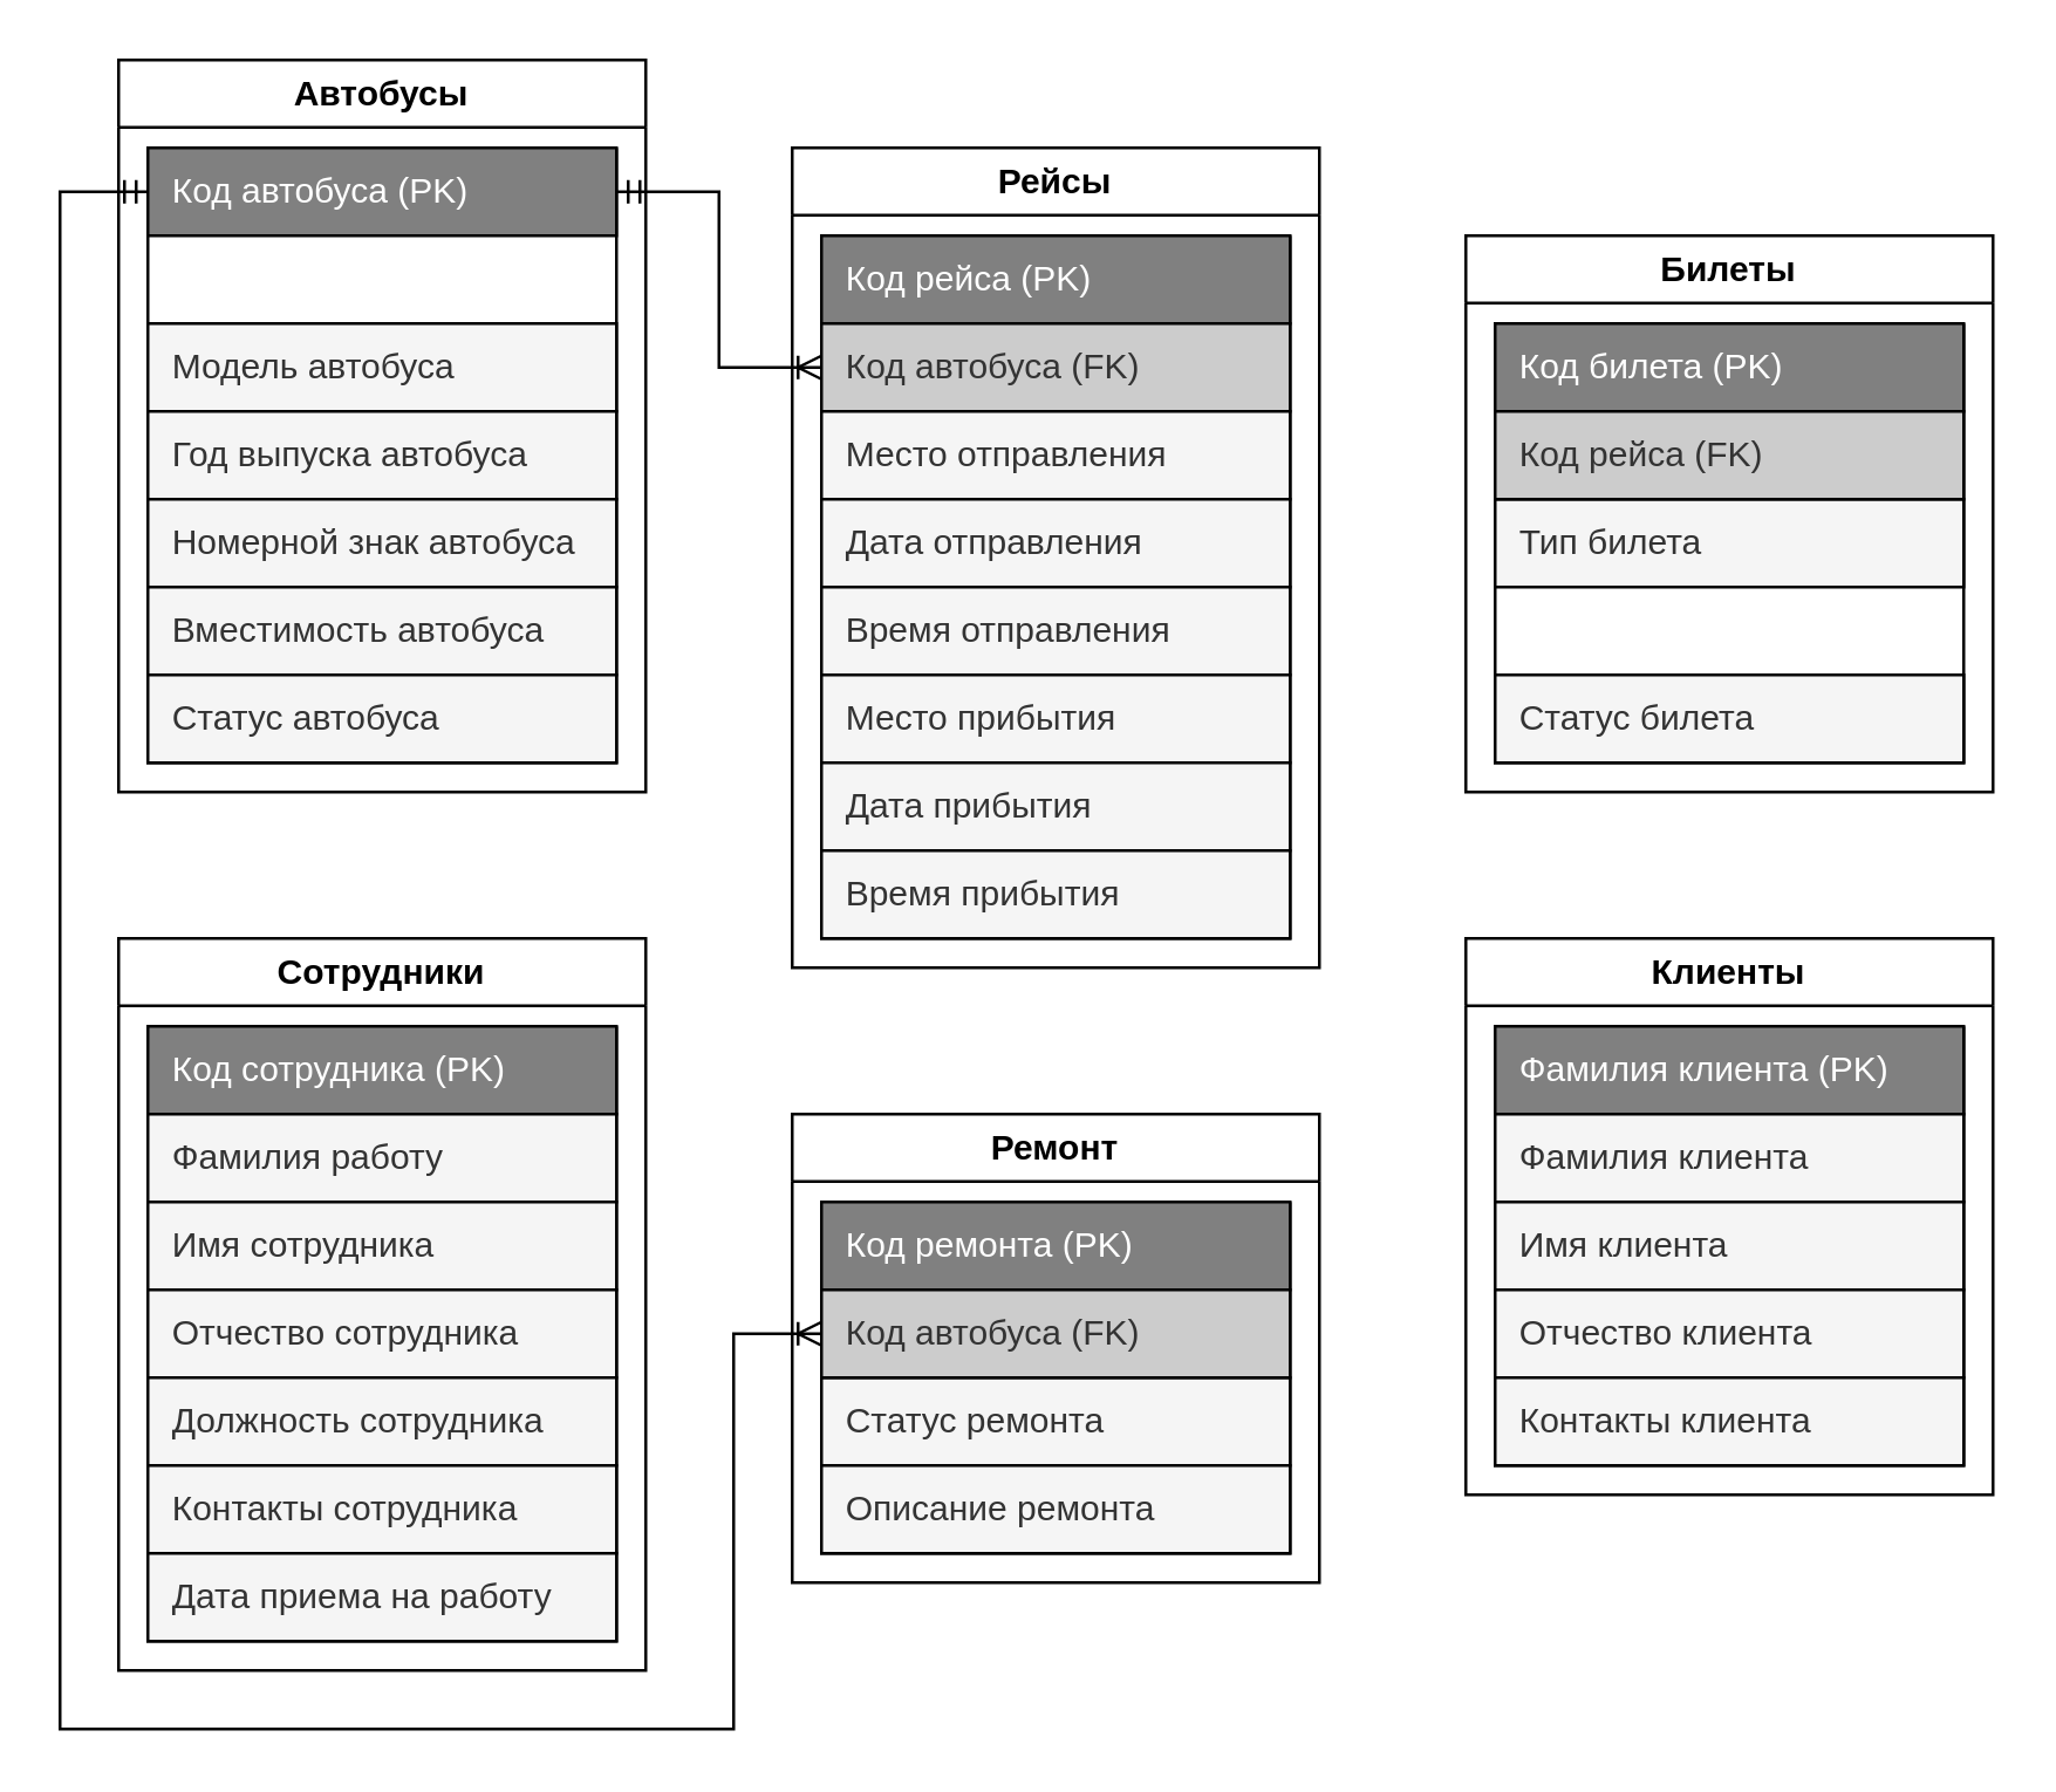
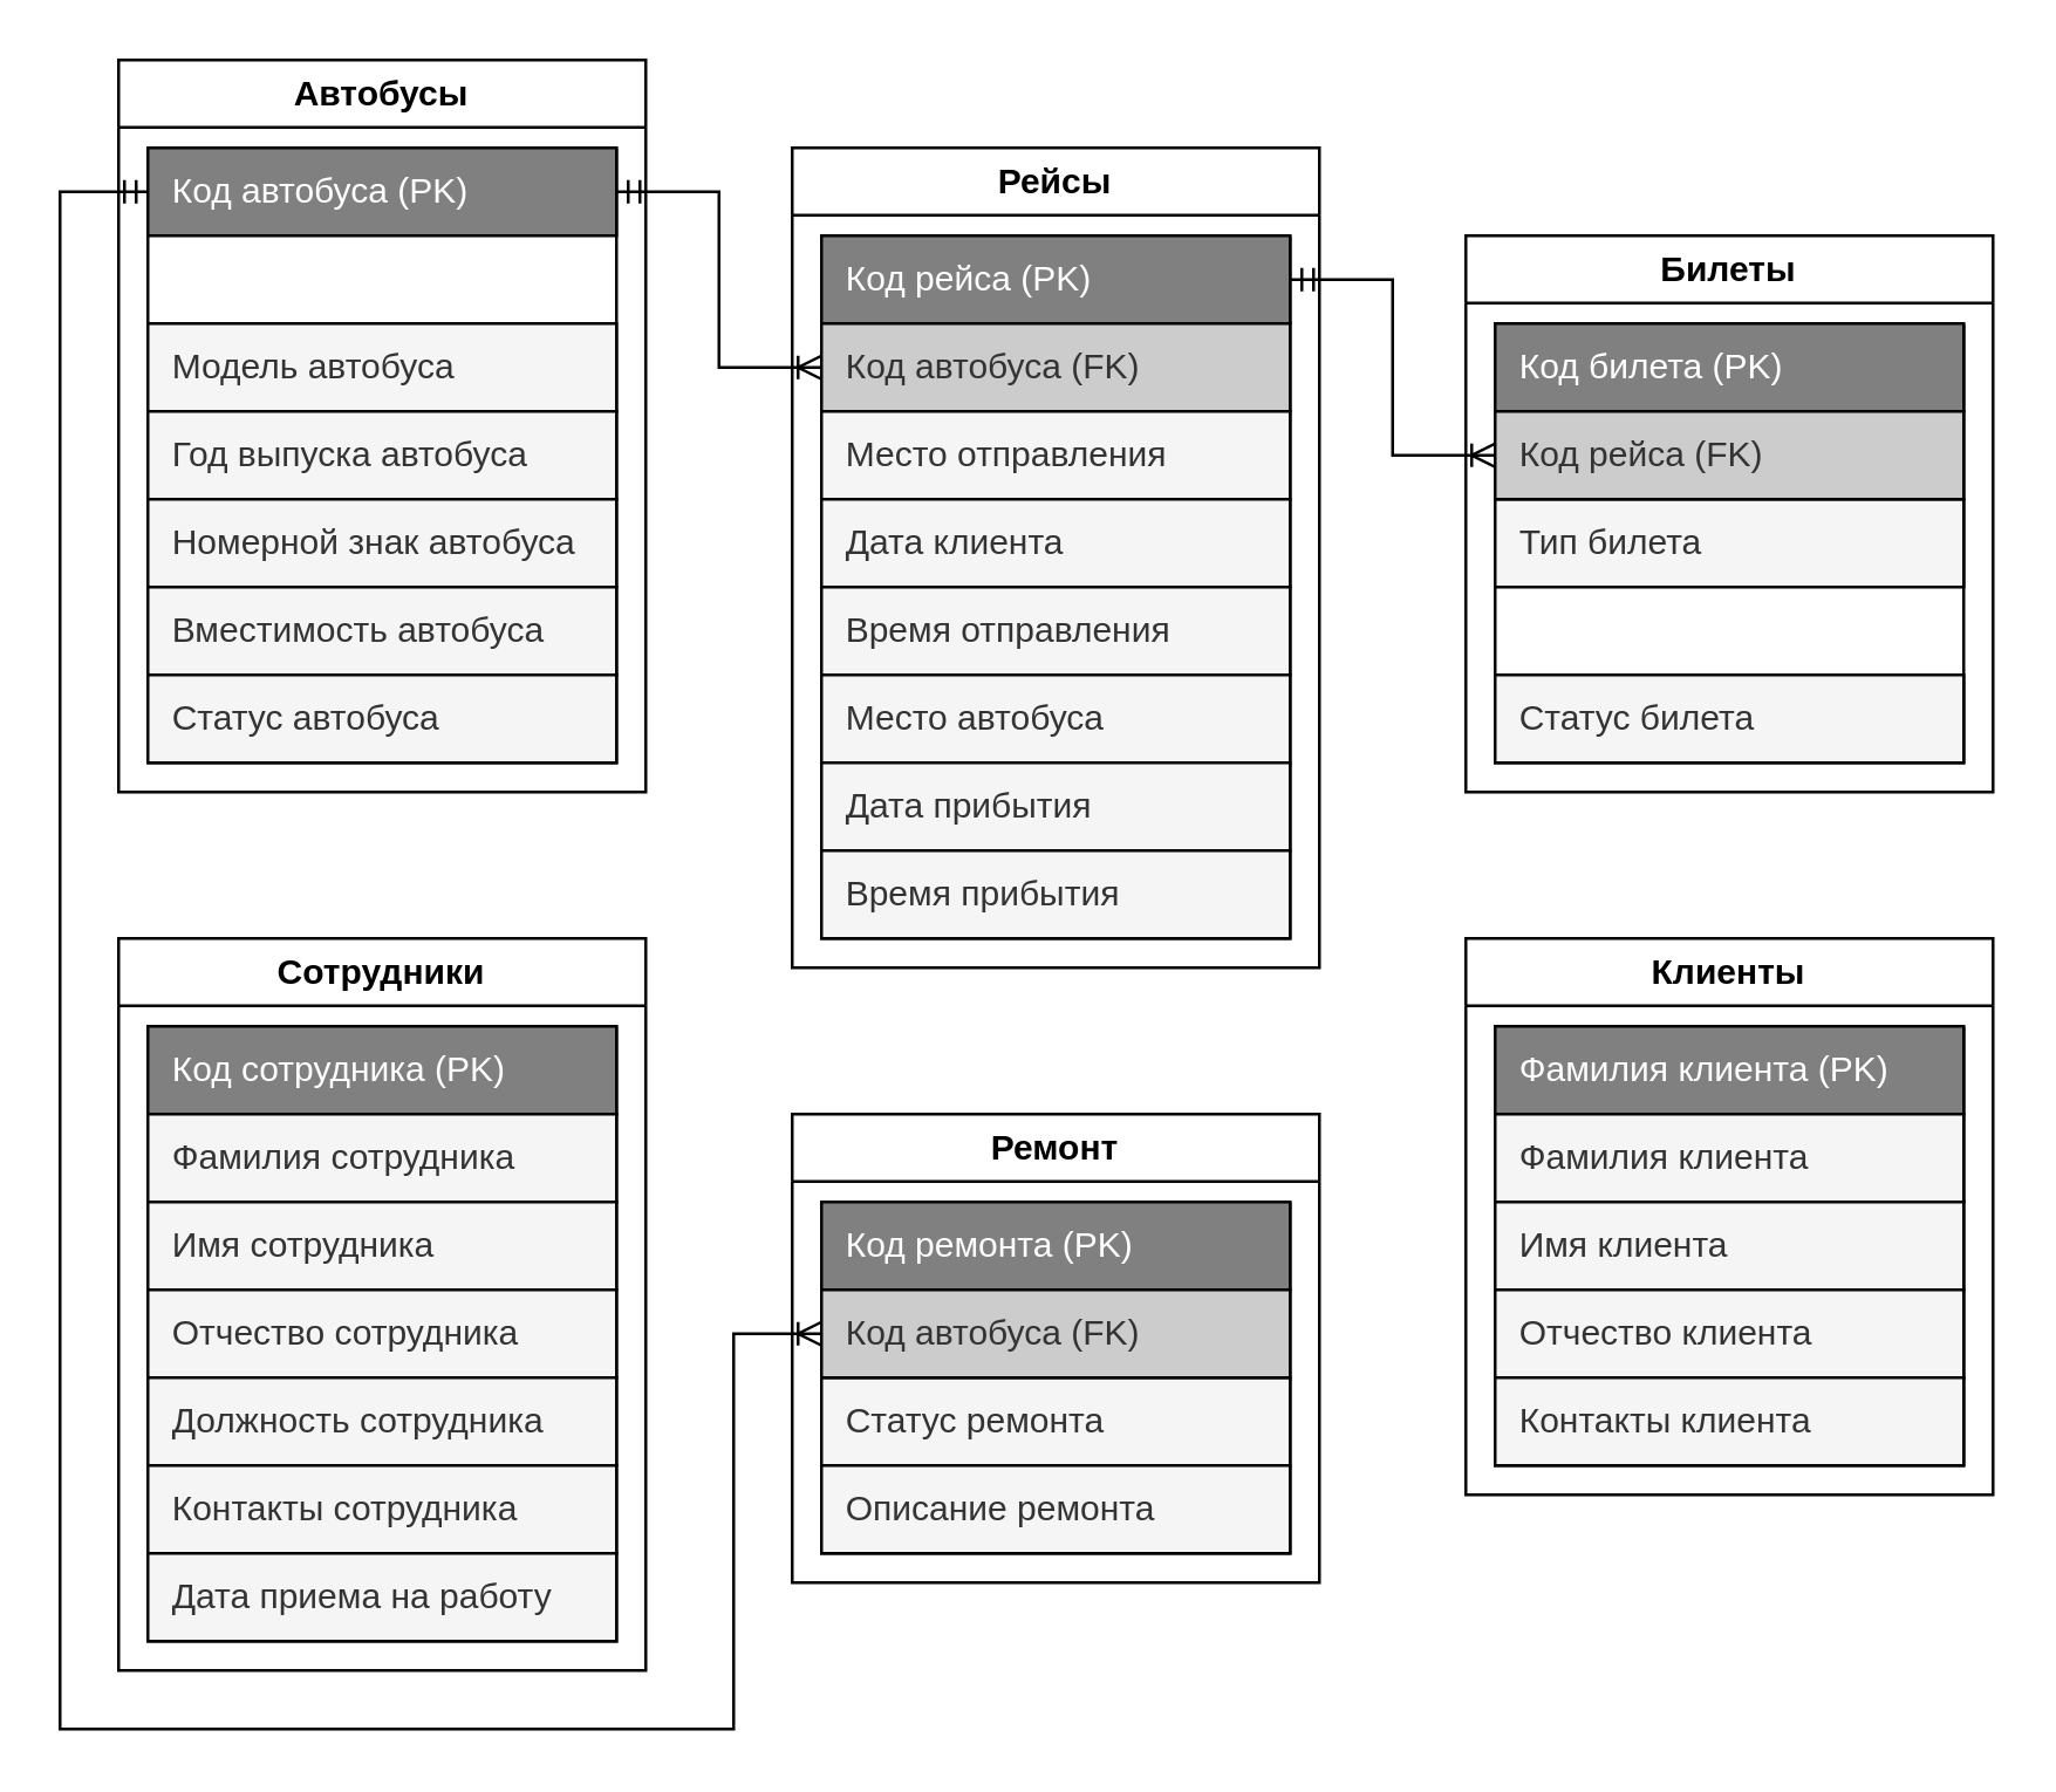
  <mxCell id="0" />
  <mxCell id="1" parent="0" />
  <mxCell id="2" value="Автобусы" style="swimlane;whiteSpace=wrap;html=1;" vertex="1" parent="1"><mxGeometry x="40" y="20" width="180" height="250" as="geometry" /></mxCell>
  <mxCell id="3" value="" style="swimlane;startSize=0;" vertex="1" parent="2"><mxGeometry x="10" y="30" width="160" height="210" as="geometry" /></mxCell>
  <mxCell id="4" value="&amp;nbsp; Код автобуса (PK)" style="text;html=1;align=left;verticalAlign=middle;whiteSpace=wrap;rounded=0;fillColor=#808080;fontColor=#ffffff;strokeColor=#000000;" vertex="1" parent="3"><mxGeometry width="160" height="30" as="geometry" /></mxCell>
  <mxCell id="5" value="&amp;nbsp; Модель автобуса" style="text;html=1;align=left;verticalAlign=middle;whiteSpace=wrap;rounded=0;fillColor=#f5f5f5;fontColor=#333333;strokeColor=#000000;" vertex="1" parent="3"><mxGeometry y="60" width="160" height="30" as="geometry" /></mxCell>
  <mxCell id="6" value="&amp;nbsp; Год выпуска автобуса" style="text;html=1;align=left;verticalAlign=middle;whiteSpace=wrap;rounded=0;fillColor=#f5f5f5;fontColor=#333333;strokeColor=#000000;" vertex="1" parent="3"><mxGeometry y="90" width="160" height="30" as="geometry" /></mxCell>
  <mxCell id="7" value="&amp;nbsp; Номерной знак автобуса" style="text;html=1;align=left;verticalAlign=middle;whiteSpace=wrap;rounded=0;fillColor=#f5f5f5;fontColor=#333333;strokeColor=#000000;" vertex="1" parent="3"><mxGeometry y="120" width="160" height="30" as="geometry" /></mxCell>
  <mxCell id="8" value="&amp;nbsp; Вместимость автобуса" style="text;html=1;align=left;verticalAlign=middle;whiteSpace=wrap;rounded=0;fillColor=#f5f5f5;fontColor=#333333;strokeColor=#000000;" vertex="1" parent="3"><mxGeometry y="150" width="160" height="30" as="geometry" /></mxCell>
  <mxCell id="9" value="&amp;nbsp; Статус автобуса" style="text;html=1;align=left;verticalAlign=middle;whiteSpace=wrap;rounded=0;fillColor=#f5f5f5;fontColor=#333333;strokeColor=#000000;" vertex="1" parent="3"><mxGeometry y="180" width="160" height="30" as="geometry" /></mxCell>
  <mxCell id="10" value="Сотрудники" style="swimlane;whiteSpace=wrap;html=1;" vertex="1" parent="1"><mxGeometry x="40" y="320" width="180" height="250" as="geometry" /></mxCell>
  <mxCell id="11" value="" style="swimlane;startSize=0;" vertex="1" parent="10"><mxGeometry x="10" y="30" width="160" height="210" as="geometry" /></mxCell>
  <mxCell id="12" value="&amp;nbsp; Код сотрудника (PK)" style="text;html=1;align=left;verticalAlign=middle;whiteSpace=wrap;rounded=0;fillColor=#808080;fontColor=#ffffff;strokeColor=#000000;" vertex="1" parent="11"><mxGeometry width="160" height="30" as="geometry" /></mxCell>
- <mxCell id="13" value="&amp;nbsp; Фамилия работу" style="text;html=1;align=left;verticalAlign=middle;whiteSpace=wrap;rounded=0;fillColor=#f5f5f5;fontColor=#333333;strokeColor=#000000;" vertex="1" parent="11"><mxGeometry y="30" width="160" height="30" as="geometry" /></mxCell>
+ <mxCell id="13" value="&amp;nbsp; Фамилия сотрудника" style="text;html=1;align=left;verticalAlign=middle;whiteSpace=wrap;rounded=0;fillColor=#f5f5f5;fontColor=#333333;strokeColor=#000000;" vertex="1" parent="11"><mxGeometry y="30" width="160" height="30" as="geometry" /></mxCell>
  <mxCell id="14" value="&amp;nbsp; Имя сотрудника" style="text;html=1;align=left;verticalAlign=middle;whiteSpace=wrap;rounded=0;fillColor=#f5f5f5;fontColor=#333333;strokeColor=#000000;" vertex="1" parent="11"><mxGeometry y="60" width="160" height="30" as="geometry" /></mxCell>
  <mxCell id="15" value="&amp;nbsp; Отчество сотрудника" style="text;html=1;align=left;verticalAlign=middle;whiteSpace=wrap;rounded=0;fillColor=#f5f5f5;fontColor=#333333;strokeColor=#000000;" vertex="1" parent="11"><mxGeometry y="90" width="160" height="30" as="geometry" /></mxCell>
  <mxCell id="16" value="&amp;nbsp; Должность сотрудника" style="text;html=1;align=left;verticalAlign=middle;whiteSpace=wrap;rounded=0;fillColor=#f5f5f5;fontColor=#333333;strokeColor=#000000;" vertex="1" parent="11"><mxGeometry y="120" width="160" height="30" as="geometry" /></mxCell>
  <mxCell id="17" value="&amp;nbsp; Контакты сотрудника" style="text;html=1;align=left;verticalAlign=middle;whiteSpace=wrap;rounded=0;fillColor=#f5f5f5;fontColor=#333333;strokeColor=#000000;" vertex="1" parent="11"><mxGeometry y="150" width="160" height="30" as="geometry" /></mxCell>
  <mxCell id="18" value="&amp;nbsp; Дата приема на работу" style="text;html=1;align=left;verticalAlign=middle;whiteSpace=wrap;rounded=0;fillColor=#f5f5f5;fontColor=#333333;strokeColor=#000000;" vertex="1" parent="11"><mxGeometry y="180" width="160" height="30" as="geometry" /></mxCell>
  <mxCell id="19" value="Рейсы" style="swimlane;whiteSpace=wrap;html=1;" vertex="1" parent="1"><mxGeometry x="270" y="50" width="180" height="280" as="geometry" /></mxCell>
  <mxCell id="20" value="" style="swimlane;startSize=0;" vertex="1" parent="19"><mxGeometry x="10" y="30" width="160" height="240" as="geometry" /></mxCell>
  <mxCell id="21" value="&amp;nbsp; Код рейса (PK)" style="text;html=1;align=left;verticalAlign=middle;whiteSpace=wrap;rounded=0;fillColor=#808080;fontColor=#ffffff;strokeColor=#000000;" vertex="1" parent="20"><mxGeometry width="160" height="30" as="geometry" /></mxCell>
  <mxCell id="22" value="&amp;nbsp; Код автобуса (FK)" style="text;html=1;align=left;verticalAlign=middle;whiteSpace=wrap;rounded=0;fillColor=#CCCCCC;fontColor=#333333;strokeColor=#000000;" vertex="1" parent="20"><mxGeometry y="30" width="160" height="30" as="geometry" /></mxCell>
  <mxCell id="23" value="&amp;nbsp; Место отправления" style="text;html=1;align=left;verticalAlign=middle;whiteSpace=wrap;rounded=0;fillColor=#f5f5f5;fontColor=#333333;strokeColor=#000000;" vertex="1" parent="20"><mxGeometry y="60" width="160" height="30" as="geometry" /></mxCell>
- <mxCell id="24" value="&amp;nbsp; Дата отправления" style="text;html=1;align=left;verticalAlign=middle;whiteSpace=wrap;rounded=0;fillColor=#f5f5f5;fontColor=#333333;strokeColor=#000000;" vertex="1" parent="20"><mxGeometry y="90" width="160" height="30" as="geometry" /></mxCell>
+ <mxCell id="24" value="&amp;nbsp; Дата клиента" style="text;html=1;align=left;verticalAlign=middle;whiteSpace=wrap;rounded=0;fillColor=#f5f5f5;fontColor=#333333;strokeColor=#000000;" vertex="1" parent="20"><mxGeometry y="90" width="160" height="30" as="geometry" /></mxCell>
  <mxCell id="25" value="&amp;nbsp; Время отправления" style="text;html=1;align=left;verticalAlign=middle;whiteSpace=wrap;rounded=0;fillColor=#f5f5f5;fontColor=#333333;strokeColor=#000000;" vertex="1" parent="20"><mxGeometry y="120" width="160" height="30" as="geometry" /></mxCell>
- <mxCell id="26" value="&amp;nbsp; Место прибытия" style="text;html=1;align=left;verticalAlign=middle;whiteSpace=wrap;rounded=0;fillColor=#f5f5f5;fontColor=#333333;strokeColor=#000000;" vertex="1" parent="20"><mxGeometry y="150" width="160" height="30" as="geometry" /></mxCell>
+ <mxCell id="26" value="&amp;nbsp; Место автобуса" style="text;html=1;align=left;verticalAlign=middle;whiteSpace=wrap;rounded=0;fillColor=#f5f5f5;fontColor=#333333;strokeColor=#000000;" vertex="1" parent="20"><mxGeometry y="150" width="160" height="30" as="geometry" /></mxCell>
  <mxCell id="27" value="&amp;nbsp; Дата прибытия" style="text;html=1;align=left;verticalAlign=middle;whiteSpace=wrap;rounded=0;fillColor=#f5f5f5;fontColor=#333333;strokeColor=#000000;" vertex="1" parent="20"><mxGeometry y="180" width="160" height="30" as="geometry" /></mxCell>
  <mxCell id="28" value="&amp;nbsp; Время прибытия" style="text;html=1;align=left;verticalAlign=middle;whiteSpace=wrap;rounded=0;fillColor=#f5f5f5;fontColor=#333333;strokeColor=#000000;" vertex="1" parent="20"><mxGeometry y="210" width="160" height="30" as="geometry" /></mxCell>
  <mxCell id="29" value="Билеты" style="swimlane;whiteSpace=wrap;html=1;" vertex="1" parent="1"><mxGeometry x="500" y="80" width="180" height="190" as="geometry" /></mxCell>
  <mxCell id="30" value="" style="swimlane;startSize=0;" vertex="1" parent="29"><mxGeometry x="10" y="30" width="160" height="150" as="geometry" /></mxCell>
  <mxCell id="31" value="&amp;nbsp; Код билета (PK)" style="text;html=1;align=left;verticalAlign=middle;whiteSpace=wrap;rounded=0;fillColor=#808080;fontColor=#ffffff;strokeColor=#000000;" vertex="1" parent="30"><mxGeometry width="160" height="30" as="geometry" /></mxCell>
  <mxCell id="32" value="&amp;nbsp; Тип билета" style="text;html=1;align=left;verticalAlign=middle;whiteSpace=wrap;rounded=0;fillColor=#f5f5f5;fontColor=#333333;strokeColor=#000000;" vertex="1" parent="30"><mxGeometry y="60" width="160" height="30" as="geometry" /></mxCell>
  <mxCell id="33" value="&amp;nbsp; Статус билета" style="text;html=1;align=left;verticalAlign=middle;whiteSpace=wrap;rounded=0;fillColor=#f5f5f5;fontColor=#333333;strokeColor=#000000;" vertex="1" parent="30"><mxGeometry y="120" width="160" height="30" as="geometry" /></mxCell>
  <mxCell id="34" value="&amp;nbsp; Код рейса (FK)" style="text;html=1;align=left;verticalAlign=middle;whiteSpace=wrap;rounded=0;fillColor=#CCCCCC;fontColor=#333333;strokeColor=#000000;" vertex="1" parent="30"><mxGeometry y="30" width="160" height="30" as="geometry" /></mxCell>
  <mxCell id="35" value="Клиенты" style="swimlane;whiteSpace=wrap;html=1;" vertex="1" parent="1"><mxGeometry x="500" y="320" width="180" height="190" as="geometry" /></mxCell>
  <mxCell id="36" value="" style="swimlane;startSize=0;" vertex="1" parent="35"><mxGeometry x="10" y="30" width="160" height="150" as="geometry" /></mxCell>
  <mxCell id="37" value="&amp;nbsp; Фамилия клиента (PK)" style="text;html=1;align=left;verticalAlign=middle;whiteSpace=wrap;rounded=0;fillColor=#808080;fontColor=#ffffff;strokeColor=#000000;" vertex="1" parent="36"><mxGeometry width="160" height="30" as="geometry" /></mxCell>
  <mxCell id="38" value="&amp;nbsp; Фамилия клиента" style="text;html=1;align=left;verticalAlign=middle;whiteSpace=wrap;rounded=0;fillColor=#f5f5f5;fontColor=#333333;strokeColor=#000000;" vertex="1" parent="36"><mxGeometry y="30" width="160" height="30" as="geometry" /></mxCell>
  <mxCell id="39" value="&amp;nbsp; Имя клиента" style="text;html=1;align=left;verticalAlign=middle;whiteSpace=wrap;rounded=0;fillColor=#f5f5f5;fontColor=#333333;strokeColor=#000000;" vertex="1" parent="36"><mxGeometry y="60" width="160" height="30" as="geometry" /></mxCell>
  <mxCell id="40" value="&amp;nbsp; Отчество клиента" style="text;html=1;align=left;verticalAlign=middle;whiteSpace=wrap;rounded=0;fillColor=#f5f5f5;fontColor=#333333;strokeColor=#000000;" vertex="1" parent="36"><mxGeometry y="90" width="160" height="30" as="geometry" /></mxCell>
  <mxCell id="41" value="&amp;nbsp; Контакты клиента" style="text;html=1;align=left;verticalAlign=middle;whiteSpace=wrap;rounded=0;fillColor=#f5f5f5;fontColor=#333333;strokeColor=#000000;" vertex="1" parent="36"><mxGeometry y="120" width="160" height="30" as="geometry" /></mxCell>
  <mxCell id="42" value="Ремонт" style="swimlane;whiteSpace=wrap;html=1;" vertex="1" parent="1"><mxGeometry x="270" y="380" width="180" height="160" as="geometry" /></mxCell>
  <mxCell id="43" value="" style="swimlane;startSize=0;" vertex="1" parent="42"><mxGeometry x="10" y="30" width="160" height="120" as="geometry" /></mxCell>
  <mxCell id="44" value="&amp;nbsp; Код ремонта (PK)" style="text;html=1;align=left;verticalAlign=middle;whiteSpace=wrap;rounded=0;fillColor=#808080;fontColor=#ffffff;strokeColor=#000000;" vertex="1" parent="43"><mxGeometry width="160" height="30" as="geometry" /></mxCell>
  <mxCell id="45" value="&amp;nbsp; Статус ремонта" style="text;html=1;align=left;verticalAlign=middle;whiteSpace=wrap;rounded=0;fillColor=#f5f5f5;fontColor=#333333;strokeColor=#000000;" vertex="1" parent="43"><mxGeometry y="60" width="160" height="30" as="geometry" /></mxCell>
  <mxCell id="46" value="&amp;nbsp; Описание ремонта" style="text;html=1;align=left;verticalAlign=middle;whiteSpace=wrap;rounded=0;fillColor=#f5f5f5;fontColor=#333333;strokeColor=#000000;" vertex="1" parent="43"><mxGeometry y="90" width="160" height="30" as="geometry" /></mxCell>
  <mxCell id="47" value="&amp;nbsp; Код автобуса (FK)" style="text;html=1;align=left;verticalAlign=middle;whiteSpace=wrap;rounded=0;fillColor=#CCCCCC;fontColor=#333333;strokeColor=#000000;" vertex="1" parent="43"><mxGeometry y="30" width="160" height="30" as="geometry" /></mxCell>
+ <mxCell id="48" style="edgeStyle=orthogonalEdgeStyle;rounded=0;orthogonalLoop=1;jettySize=auto;html=1;entryX=1;entryY=0.5;entryDx=0;entryDy=0;endArrow=ERmandOne;endFill=0;startArrow=ERoneToMany;startFill=0;" edge="1" parent="1" source="34" target="21"><mxGeometry relative="1" as="geometry" /></mxCell>
  <mxCell id="49" style="edgeStyle=orthogonalEdgeStyle;rounded=0;orthogonalLoop=1;jettySize=auto;html=1;entryX=1;entryY=0.5;entryDx=0;entryDy=0;startArrow=ERoneToMany;startFill=0;endArrow=ERmandOne;endFill=0;" edge="1" parent="1" source="22" target="4"><mxGeometry relative="1" as="geometry" /></mxCell>
  <mxCell id="50" style="edgeStyle=orthogonalEdgeStyle;rounded=0;orthogonalLoop=1;jettySize=auto;html=1;entryX=0;entryY=0.5;entryDx=0;entryDy=0;endArrow=ERmandOne;endFill=0;curved=0;startArrow=ERoneToMany;startFill=0;" edge="1" parent="1" source="47" target="4"><mxGeometry relative="1" as="geometry"><Array as="points"><mxPoint x="250" y="455" /><mxPoint x="250" y="590" /><mxPoint x="20" y="590" /><mxPoint x="20" y="65" /></Array></mxGeometry></mxCell>
